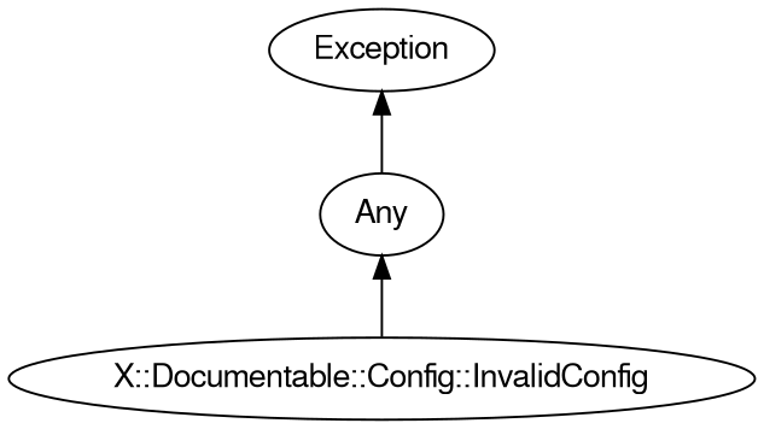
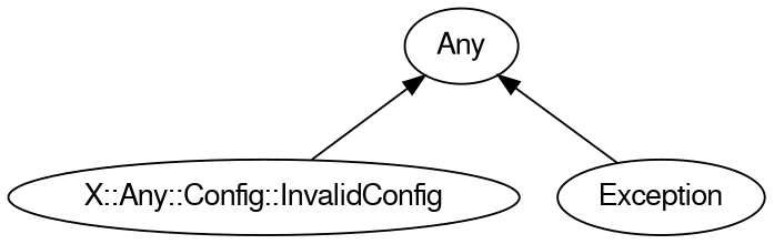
  digraph {
    rankdir=BT
    splines=polyline
    node [color="#000000" fontcolor="#000000" fontname=FreeSans]
    edge [color="#000000"]
-   "X::Documentable::Config::InvalidConfig"
+   "X::Documentable::Config::InvalidConfig" [label="X::Any::Config::InvalidConfig"]
    Any
    Exception
    "X::Documentable::Config::InvalidConfig" -> Any
-   Any -> Exception
+   Exception -> Any
  }
